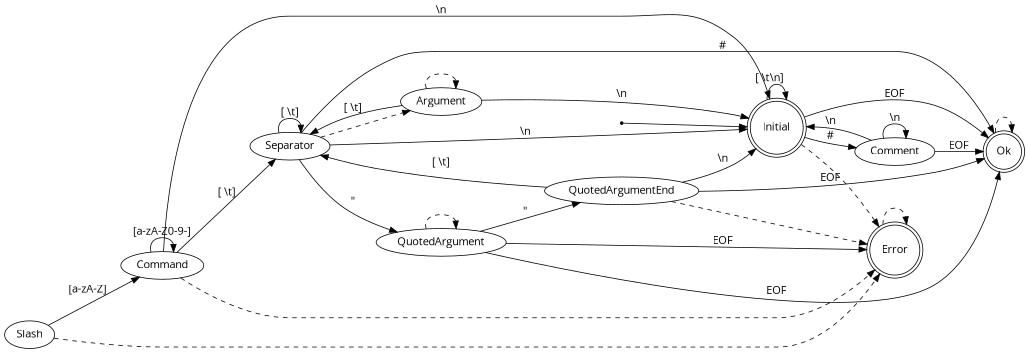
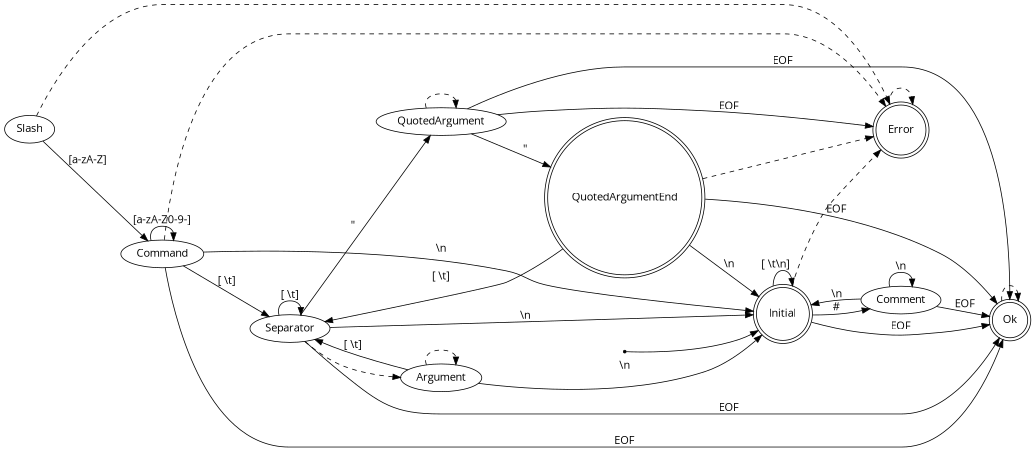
  digraph {
    fontname="Open Sans"
    rankdir=LR
    node [fontname="Open Sans"]
    edge [fontname="Open Sans"]
    Initial [shape=doublecircle]
    Comment
    Ok [shape=doublecircle]
    Error [shape=doublecircle]
    Slash
    Command
    Separator
    Argument
    QuotedArgument
-   QuotedArgumentEnd
+   QuotedArgumentEnd [shape=doublecircle]
    Start [shape=point]
    Initial -> Initial [label="[ \\t\\n]     "]
    Initial -> Comment [label="#"]
    Initial -> Ok [label=EOF]
    Initial -> Error [style=dashed]
    Comment -> Initial [label="\\n"]
    Comment -> Comment [label="\\n"]
    Comment -> Ok [label=EOF]
    Ok -> Ok [style=dashed]
    Error -> Error [style=dashed]
    Slash -> Error [style=dashed]
    Slash -> Command [label="[a-zA-Z]"]
    Command -> Initial [label="\\n"]
+   Command -> Ok [label=EOF]
    Command -> Error [style=dashed]
    Command -> Command [label="[a-zA-Z0-9-]"]
    Command -> Separator [label="[ \\t]"]
    Separator -> Initial [label="\\n"]
-   Separator -> Ok [label="#"]
+   Separator -> Ok [label=EOF]
    Separator -> Separator [label="[ \\t]"]
    Separator -> Argument [style=dashed]
    Separator -> QuotedArgument [label="\""]
    Argument -> Initial [label="\\n"]
    Argument -> Separator [label="[ \\t]"]
    Argument -> Argument [style=dashed]
    QuotedArgument -> Ok [label=EOF]
    QuotedArgument -> Error [label=EOF]
    QuotedArgument -> QuotedArgument [style=dashed]
    QuotedArgument -> QuotedArgumentEnd [label="\""]
    QuotedArgumentEnd -> Initial [label="\\n"]
    QuotedArgumentEnd -> Ok [label=EOF]
    QuotedArgumentEnd -> Error [style=dashed]
    QuotedArgumentEnd -> Separator [label="[ \\t]"]
    Start -> Initial
  }
